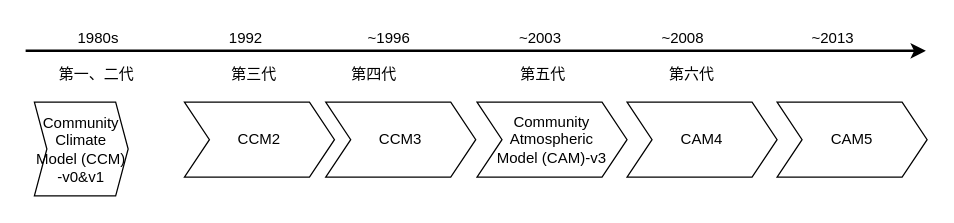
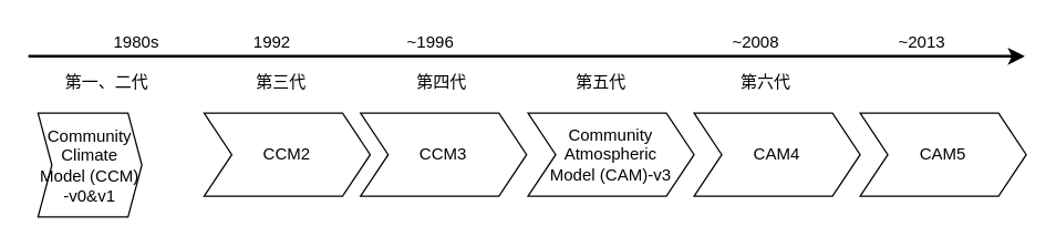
  <mxCell id="0" />
  <mxCell id="1" parent="0" />
  <mxCell id="2" value="Community &lt;br&gt;Climate &lt;br&gt;Model (CCM)&lt;br&gt;-v0&amp;amp;v1" style="shape=step;perimeter=stepPerimeter;whiteSpace=wrap;html=1;fixedSize=1;size=10;" vertex="1" parent="1"><mxGeometry x="27" y="81" width="75" height="75" as="geometry" /></mxCell>
  <mxCell id="3" value="CCM2" style="shape=step;perimeter=stepPerimeter;whiteSpace=wrap;html=1;fixedSize=1;" vertex="1" parent="1"><mxGeometry x="147" y="81" width="120" height="60" as="geometry" /></mxCell>
  <mxCell id="4" value="CCM3" style="shape=step;perimeter=stepPerimeter;whiteSpace=wrap;html=1;fixedSize=1;" vertex="1" parent="1"><mxGeometry x="260" y="81" width="120" height="60" as="geometry" /></mxCell>
  <mxCell id="5" value="Community &lt;br&gt;Atmospheric &lt;br&gt;Model (CAM)-v3" style="shape=step;perimeter=stepPerimeter;whiteSpace=wrap;html=1;fixedSize=1;" vertex="1" parent="1"><mxGeometry x="381" y="81" width="120" height="60" as="geometry" /></mxCell>
  <mxCell id="6" value="CAM4" style="shape=step;perimeter=stepPerimeter;whiteSpace=wrap;html=1;fixedSize=1;" vertex="1" parent="1"><mxGeometry x="501" y="81" width="120" height="60" as="geometry" /></mxCell>
  <mxCell id="7" value="CAM5" style="shape=step;perimeter=stepPerimeter;whiteSpace=wrap;html=1;fixedSize=1;" vertex="1" parent="1"><mxGeometry x="621" y="81" width="120" height="60" as="geometry" /></mxCell>
- <mxCell id="8" value="1980s" style="text;html=1;resizable=0;points=[];autosize=1;align=left;verticalAlign=top;spacingTop=-4;" vertex="1" parent="1"><mxGeometry x="60" y="20" width="50" height="20" as="geometry" /></mxCell>
+ <mxCell id="8" value="1980s" style="text;html=1;resizable=0;points=[];autosize=1;align=left;verticalAlign=top;spacingTop=-4;" vertex="1" parent="1"><mxGeometry x="80" y="20" width="50" height="20" as="geometry" /></mxCell>
  <mxCell id="9" value="~1996" style="text;html=1;resizable=0;points=[];autosize=1;align=left;verticalAlign=top;spacingTop=-4;" vertex="1" parent="1"><mxGeometry x="292" y="20" width="50" height="20" as="geometry" /></mxCell>
  <mxCell id="10" value="~2008" style="text;html=1;resizable=0;points=[];autosize=1;align=left;verticalAlign=top;spacingTop=-4;" vertex="1" parent="1"><mxGeometry x="527" y="20" width="50" height="20" as="geometry" /></mxCell>
- <mxCell id="11" value="~2003" style="text;html=1;resizable=0;points=[];autosize=1;align=left;verticalAlign=top;spacingTop=-4;" vertex="1" parent="1"><mxGeometry x="413" y="20" width="50" height="20" as="geometry" /></mxCell>
  <mxCell id="12" value="1992" style="text;html=1;resizable=0;points=[];autosize=1;align=left;verticalAlign=top;spacingTop=-4;" vertex="1" parent="1"><mxGeometry x="181" y="20" width="40" height="20" as="geometry" /></mxCell>
- <mxCell id="13" value="第四代" style="text;html=1;resizable=0;points=[];autosize=1;align=left;verticalAlign=top;spacingTop=-4;" vertex="1" parent="1"><mxGeometry x="278.5" y="49" width="50" height="20" as="geometry" /></mxCell>
+ <mxCell id="13" value="第四代" style="text;html=1;resizable=0;points=[];autosize=1;align=left;verticalAlign=top;spacingTop=-4;" vertex="1" parent="1"><mxGeometry x="298.5" y="49" width="50" height="20" as="geometry" /></mxCell>
  <mxCell id="14" value="第五代" style="text;html=1;resizable=0;points=[];autosize=1;align=left;verticalAlign=top;spacingTop=-4;" vertex="1" parent="1"><mxGeometry x="414" y="49" width="50" height="20" as="geometry" /></mxCell>
  <mxCell id="15" value="第六代" style="text;html=1;resizable=0;points=[];autosize=1;align=left;verticalAlign=top;spacingTop=-4;" vertex="1" parent="1"><mxGeometry x="532.5" y="49" width="50" height="20" as="geometry" /></mxCell>
  <mxCell id="16" value="第三代" style="text;html=1;resizable=0;points=[];autosize=1;align=left;verticalAlign=top;spacingTop=-4;" vertex="1" parent="1"><mxGeometry x="183" y="49" width="50" height="20" as="geometry" /></mxCell>
  <mxCell id="17" value="第一、二代" style="text;html=1;resizable=0;points=[];autosize=1;align=left;verticalAlign=top;spacingTop=-4;" vertex="1" parent="1"><mxGeometry x="45" y="49" width="80" height="20" as="geometry" /></mxCell>
  <mxCell id="18" value="~2013" style="text;html=1;resizable=0;points=[];autosize=1;align=left;verticalAlign=top;spacingTop=-4;" vertex="1" parent="1"><mxGeometry x="647" y="20" width="50" height="20" as="geometry" /></mxCell>
  <mxCell id="19" value="" style="endArrow=classic;html=1;strokeWidth=2;" edge="1" parent="1"><mxGeometry width="50" height="50" relative="1" as="geometry"><mxPoint x="20" y="40" as="sourcePoint" /><mxPoint x="740" y="40" as="targetPoint" /></mxGeometry></mxCell>
